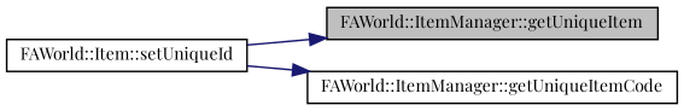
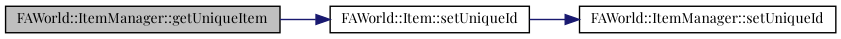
  digraph {
    fontname="Playfair Display"
    rankdir=LR
    node [color=black fillcolor=white fontname="Playfair Display" fontsize=10 shape=record style=filled]
    edge [color=midnightblue fontname="Playfair Display" fontsize=10 labelfontname=Helvetica labelfontsize=10 style=solid]
    n1 [fillcolor=grey75 fontcolor=black height=0.2 label="FAWorld::ItemManager::getUniqueItem" width=0.4]
    n2 [height=0.2 label="FAWorld::Item::setUniqueId" width=0.4]
-   n3 [height=0.2 label="FAWorld::ItemManager::getUniqueItemCode" width=0.4]
-   n2 -> n1
+   n3 [height=0.2 label="FAWorld::ItemManager::setUniqueId" width=0.4]
+   n1 -> n2
    n2 -> n3
  }
